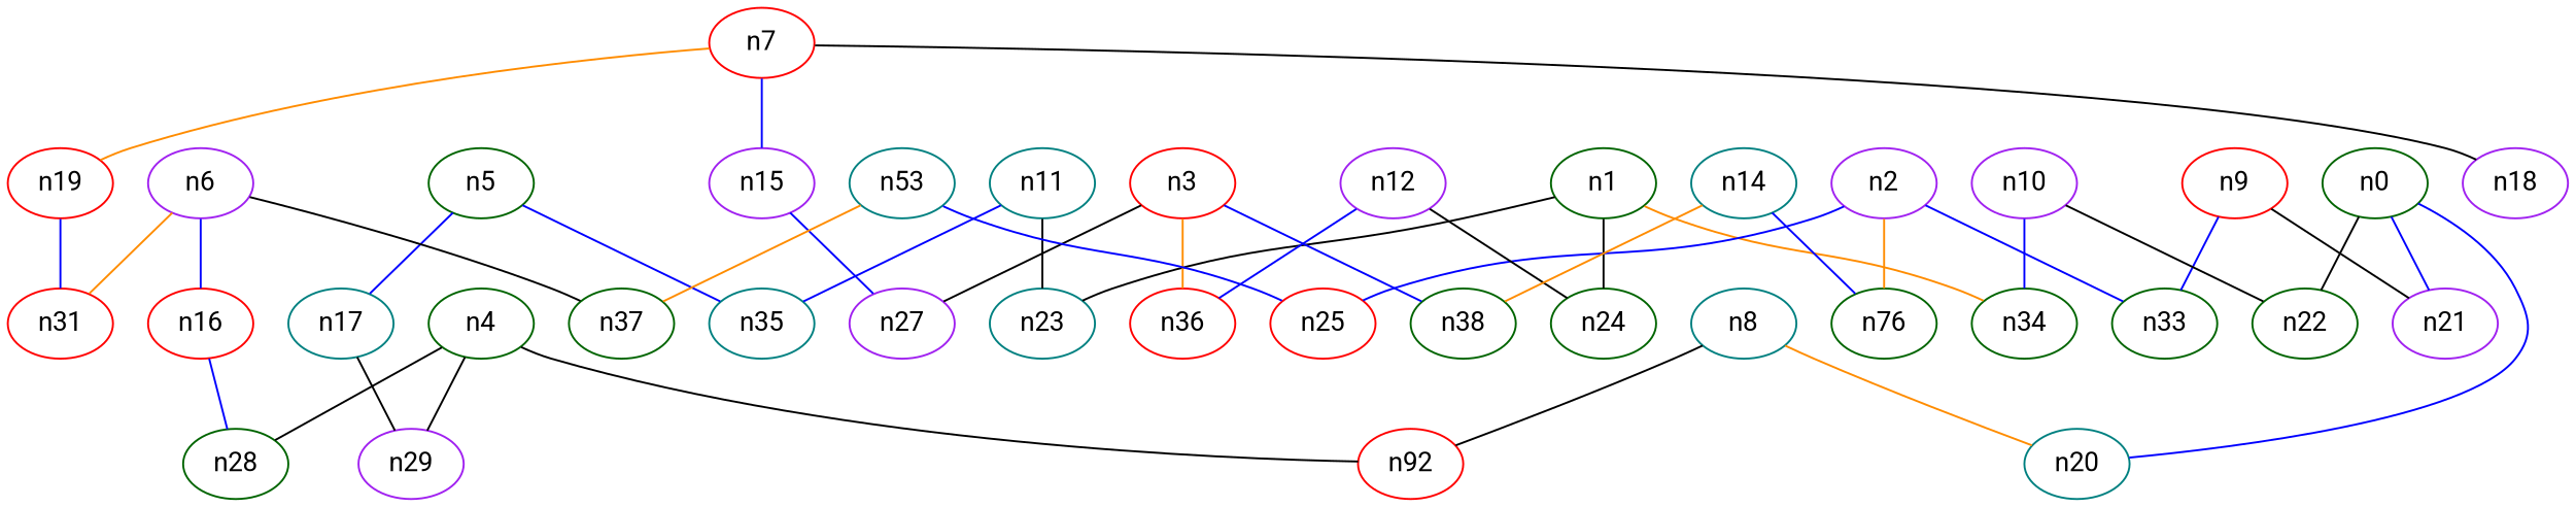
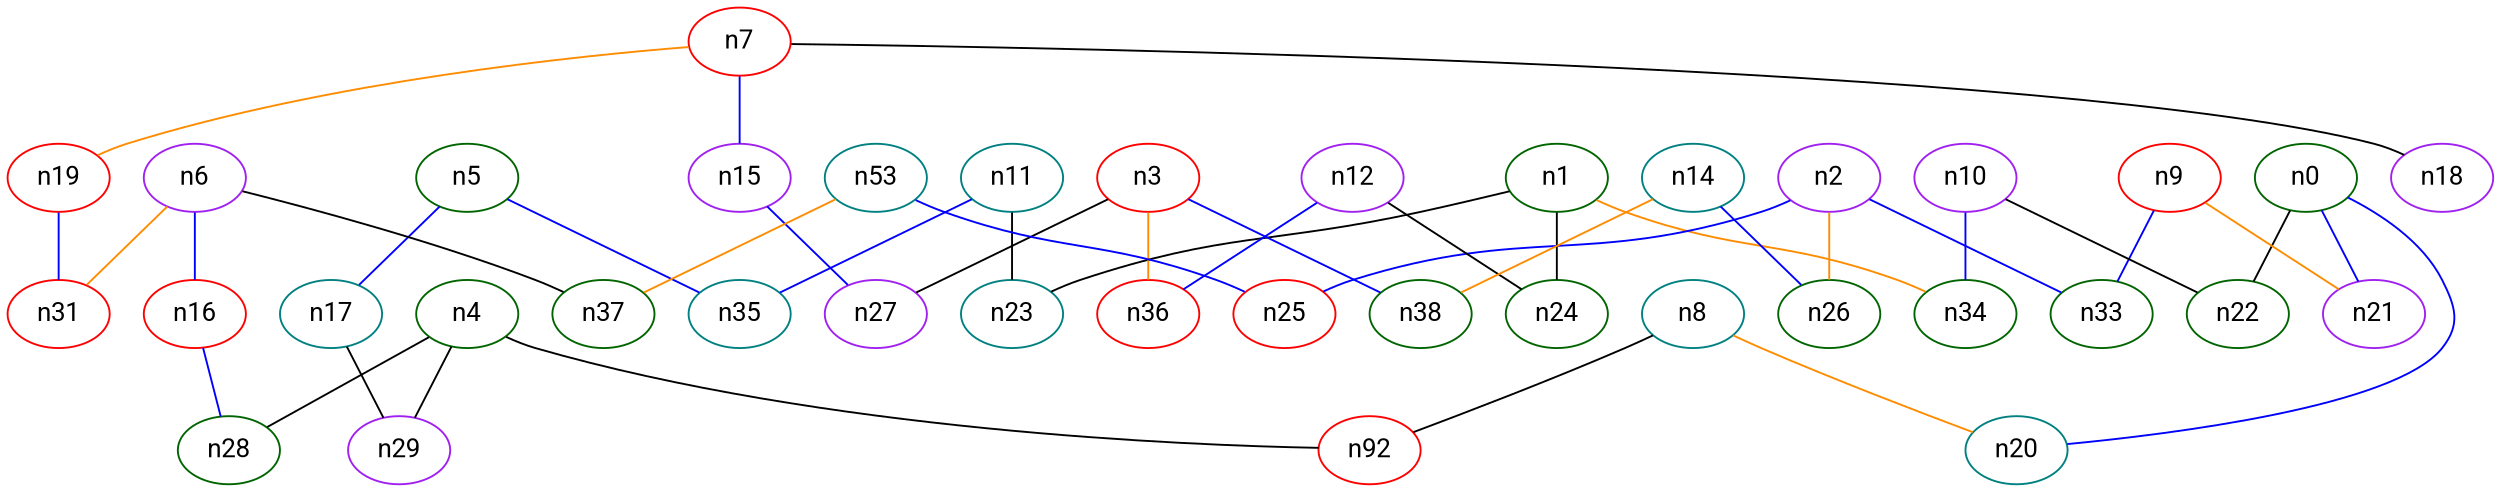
  strict graph {
    edge_default="{}"
    fontname=Roboto
    node_default="{}"
    node [color=darkgreen fontname=Roboto]
    edge [color=blue fontname=Roboto]
    n0 [dim3pos="0.7819358093110799,0.32283577394421015,0.5332480221987415"]
    n20 [color=teal dim3pos="-0.7278670796588584,0.03663327812329962,-0.6847390139920655"]
    n21 [color=purple dim3pos="-0.8215893475242423,-0.5160450375727454,-0.2422570189514303"]
    n22 [dim3pos="-0.5055432516559537,-0.48287498002742124,-0.7150229187715892"]
    n1 [dim3pos="-0.05559638465450639,-0.18343821353675208,0.9814578258019002"]
    n23 [color=teal dim3pos="0.24257398475716735,0.3900684618940683,-0.8882592284657814"]
    n24 [dim3pos="-0.02716573082755686,0.2501896373578759,-0.9678156686204968"]
    n34 [dim3pos="0.06947920557807791,0.14949999856743196,0.9863175910529919"]
    n2 [color=purple dim3pos="-0.4520565014558607,0.47412413968215267,0.7555469672112687"]
    n25 [color=red dim3pos="0.2004033720769739,-0.45952742095991134,-0.8652589426559603"]
-   n26 [dim3pos="0.4468624968176994,-0.2201623791283751,-0.8670884820791851" label=n76]
+   n26 [dim3pos="0.4468624968176994,-0.2201623791283751,-0.8670884820791851"]
    n33 [dim3pos="-0.6415367897244749,0.5902380637609135,0.4899485437449352"]
    n3 [color=red dim3pos="-0.3358543982080444,0.14835184081957611,-0.9301578116264764"]
    n27 [color=purple dim3pos="-0.6073042406838881,0.1580100702815516,-0.7785976990313966"]
    n36 [color=red dim3pos="-0.244016994553976,0.22865324953665672,-0.9424295187679407"]
    n38 [dim3pos="0.07108054182888017,-0.01916961391527753,0.9972863593149423"]
    n4 [dim3pos="-0.08961422828232213,-0.003771229092869482,0.995969411136955"]
    n28 [dim3pos="-0.15014408876240265,-0.0623347297170036,0.98669708324329"]
    n29 [color=purple dim3pos="0.3199714004676434,-0.06781020079910748,-0.9449973965839058"]
    n32 [color=red dim3pos="-0.19627024540996738,0.023210749141163195,-0.9802750899064084" label=n92]
    n5 [dim3pos="-0.7820391717104571,0.2103047691399108,0.586674217933114"]
    n17 [color=teal dim3pos="0.5502720433941668,-0.20591723021408034,-0.8091963745344943"]
    n35 [color=teal dim3pos="0.7530756888597181,0.19748026822823442,-0.6275974430389003"]
    n6 [color=purple dim3pos="-0.11953608272457815,-0.3053707670969357,0.9447009153851244"]
    n16 [color=red dim3pos="-0.17816897146655192,-0.17011755930586062,0.969183075389974"]
    n31 [color=red dim3pos="-0.13152267656728298,-0.6404147006432046,0.7566840798831784"]
    n37 [dim3pos="0.0035480906765556377,0.02894205783068614,-0.9995747937703692"]
    n7 [color=red dim3pos="-0.6669467216982552,0.6822586390932512,-0.29950829671075035"]
    n15 [color=purple dim3pos="-0.8192944021148436,0.22151567413254497,-0.5288548844218849"]
    n18 [color=purple dim3pos="-0.34626734531571973,0.9373816965476556,0.037609580500758834"]
    n19 [color=red dim3pos="-0.07931639957776682,0.8597810506301524,-0.5044655129296067"]
    n8 [color=teal dim3pos="0.48953139270604623,-0.09005393937585629,0.8673230675810302"]
    n9 [color=red dim3pos="0.4374146350059965,-0.8721299399125905,-0.2192209045475184"]
    n10 [color=purple dim3pos="0.2604478423965078,0.3886455806440844,0.8838108021725161"]
    n11 [color=teal dim3pos="-0.517740215967759,-0.4213027890550217,0.7446133417446388"]
    n12 [color=purple dim3pos="-0.13318521456978816,0.2618241323947616,-0.9558816989124386"]
    n13 [color=teal dim3pos="0.02973573662604116,-0.2509776420741876,-0.9675360505666896" label=n53]
    n14 [color=teal dim3pos="-0.2358693698557382,0.06772430264271555,0.9694220232671708"]
    n0 -- n20
    n0 -- n21
    n0 -- n22 [color=black]
    n1 -- n23 [color=black]
    n1 -- n24 [color=black]
    n1 -- n34 [color=darkorange]
    n2 -- n25
    n2 -- n26 [color=darkorange]
    n2 -- n33
    n3 -- n27 [color=black]
    n3 -- n36 [color=darkorange]
    n3 -- n38
    n4 -- n28 [color=black]
    n4 -- n29 [color=black]
    n4 -- n32 [color=black]
    n5 -- n17
    n5 -- n35
    n17 -- n29 [color=black]
    n6 -- n16
    n6 -- n31 [color=darkorange]
    n6 -- n37 [color=black]
    n16 -- n28
    n7 -- n15
    n7 -- n18 [color=black]
    n7 -- n19 [color=darkorange]
    n15 -- n27
    n19 -- n31
    n8 -- n20 [color=darkorange]
    n8 -- n32 [color=black]
-   n9 -- n21 [color=black]
+   n9 -- n21 [color=darkorange]
    n9 -- n33
    n10 -- n22 [color=black]
    n10 -- n34
    n11 -- n23 [color=black]
    n11 -- n35
    n12 -- n24 [color=black]
    n12 -- n36
    n13 -- n25
    n13 -- n37 [color=darkorange]
    n14 -- n26
    n14 -- n38 [color=darkorange]
  }
